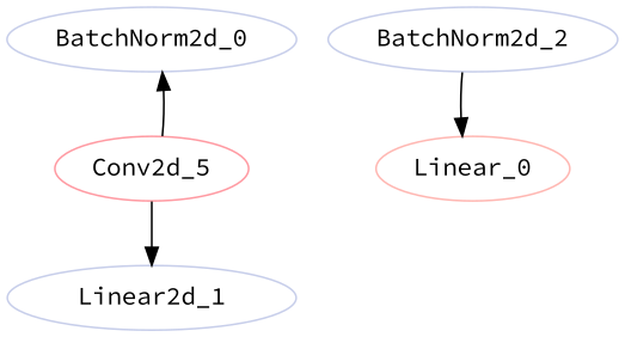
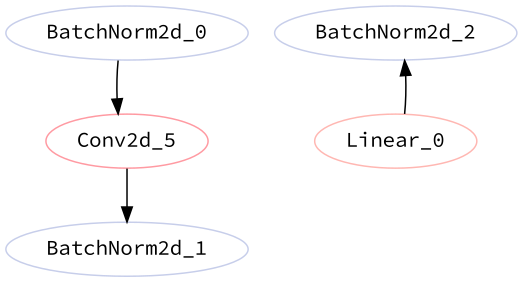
  strict digraph {
    fontname="Source Code Pro"
    node [color="#C7CEEA" fontname="Source Code Pro" type=BatchNorm2d]
    edge [fontname="Source Code Pro"]
    BatchNorm2d_0 [layer_name="features.17.conv.1.1" params=1920]
    n2 [color="#FF9AA2" label=Conv2d_5 layer_name="features.17.conv.2" params=307200 type=Conv2d]
-   BatchNorm2d_1 [layer_name="features.17.conv.3" params=640 label=Linear2d_1]
+   BatchNorm2d_1 [layer_name="features.17.conv.3" params=640]
    BatchNorm2d_2 [layer_name="features.18.1" params=2560]
    Linear_0 [color="#FFB7B2" layer_name="classifier.1" params=1281000 type=Linear]
-   n2 -> BatchNorm2d_0
+   BatchNorm2d_0 -> n2
    n2 -> BatchNorm2d_1
-   BatchNorm2d_2 -> Linear_0
+   Linear_0 -> BatchNorm2d_2
  }
